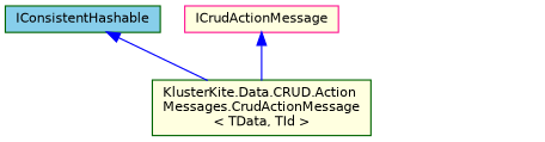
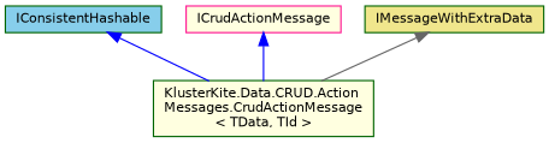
  digraph {
    node [color=darkgreen fillcolor=lightyellow fontname=Helvetica fontsize=10 shape=record style=filled]
    edge [color=blue dir=back fontname=Helvetica fontsize=10 labelfontname=Helvetica labelfontsize=10 style=solid]
    n1 [fontcolor=black height=0.2 label="KlusterKite.Data.CRUD.Action\lMessages.CrudActionMessage\l\< TData, TId \>" width=0.4]
    n2 [fillcolor=skyblue height=0.2 label=IConsistentHashable width=0.4]
    n3 [color=deeppink height=0.2 label=ICrudActionMessage width=0.4]
+   n4 [fillcolor=khaki height=0.2 label=IMessageWithExtraData width=0.4]
    n2 -> n1
    n3 -> n1
+   n4 -> n1 [color=gray40]
  }
